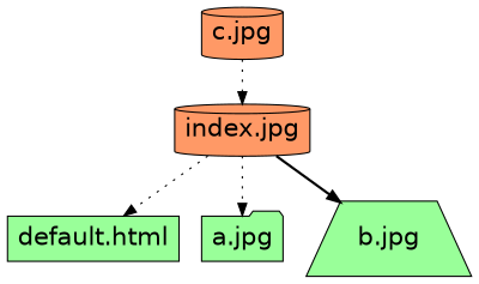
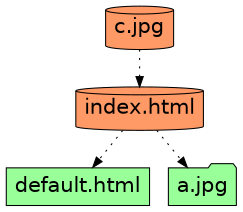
  digraph {
    fontname=Helvetica
    fontsize=20
    node [fillcolor="#99ff99" fontname=Helvetica fontsize=20 shape=cylinder style=filled]
    edge [fontname=Helvetica fontsize=20 style=dotted]
-   n1 [fillcolor="#ff9966" label="index.jpg"]
+   n1 [fillcolor="#ff9966" label="index.html"]
    n2 [label="default.html" shape=box]
    n3 [label="a.jpg" shape=folder]
-   n4 [label="b.jpg" shape=trapezium]
    n5 [fillcolor="#ff9966" label="c.jpg"]
    n1 -> n2
    n1 -> n3
-   n1 -> n4 [style=bold]
    n5 -> n1
  }
